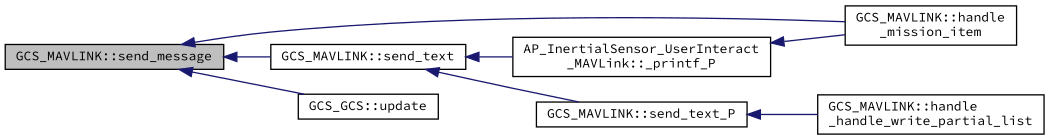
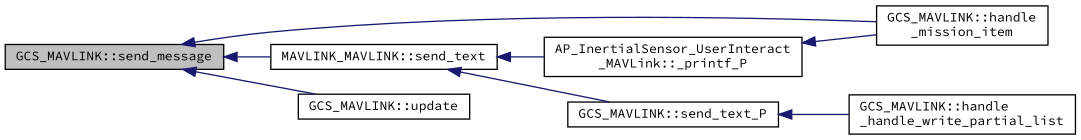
  digraph {
    fontname="Source Code Pro"
    rankdir=LR
    node [color=black fillcolor=white fontname="Source Code Pro" fontsize=10 shape=record style=filled]
    edge [color=midnightblue dir=back fontname="Source Code Pro" fontsize=10 labelfontname=Helvetica labelfontsize=10 style=solid]
    n1 [fillcolor=grey75 fontcolor=black height=0.2 label="GCS_MAVLINK::send_message" width=0.4]
    n2 [height=0.2 label="GCS_MAVLINK::handle\l_mission_item" width=0.4]
-   n3 [height=0.2 label="GCS_MAVLINK::send_text" width=0.4]
-   n4 [height=0.2 label="GCS_GCS::update" width=0.4]
+   n3 [height=0.2 label="MAVLINK_MAVLINK::send_text" width=0.4]
+   n4 [height=0.2 label="GCS_MAVLINK::update" width=0.4]
    n5 [height=0.2 label="AP_InertialSensor_UserInteract\l_MAVLink::_printf_P" width=0.4]
    n6 [height=0.2 label="GCS_MAVLINK::send_text_P" width=0.4]
    n7 [height=0.2 label="GCS_MAVLINK::handle\l_handle_write_partial_list" width=0.4]
    n1 -> n2
    n1 -> n3
    n1 -> n4
    n3 -> n5
    n3 -> n6
    n5 -> n2
    n6 -> n7
  }
